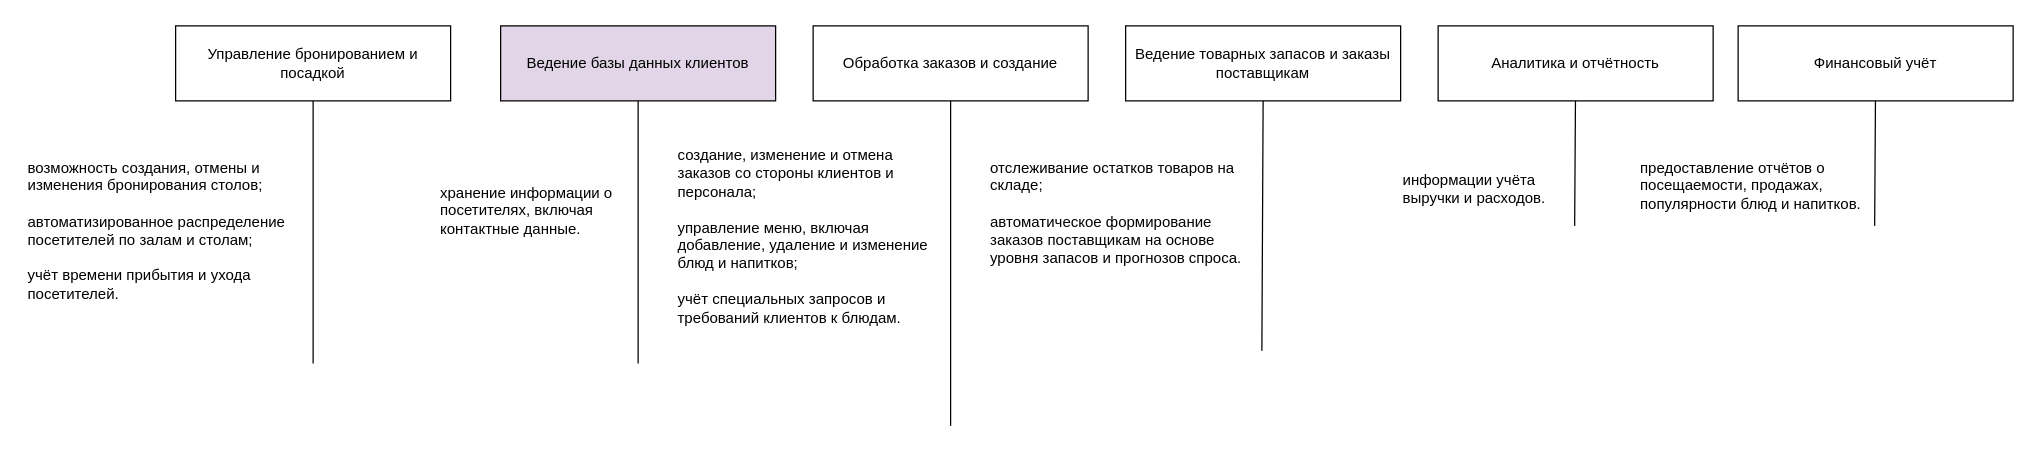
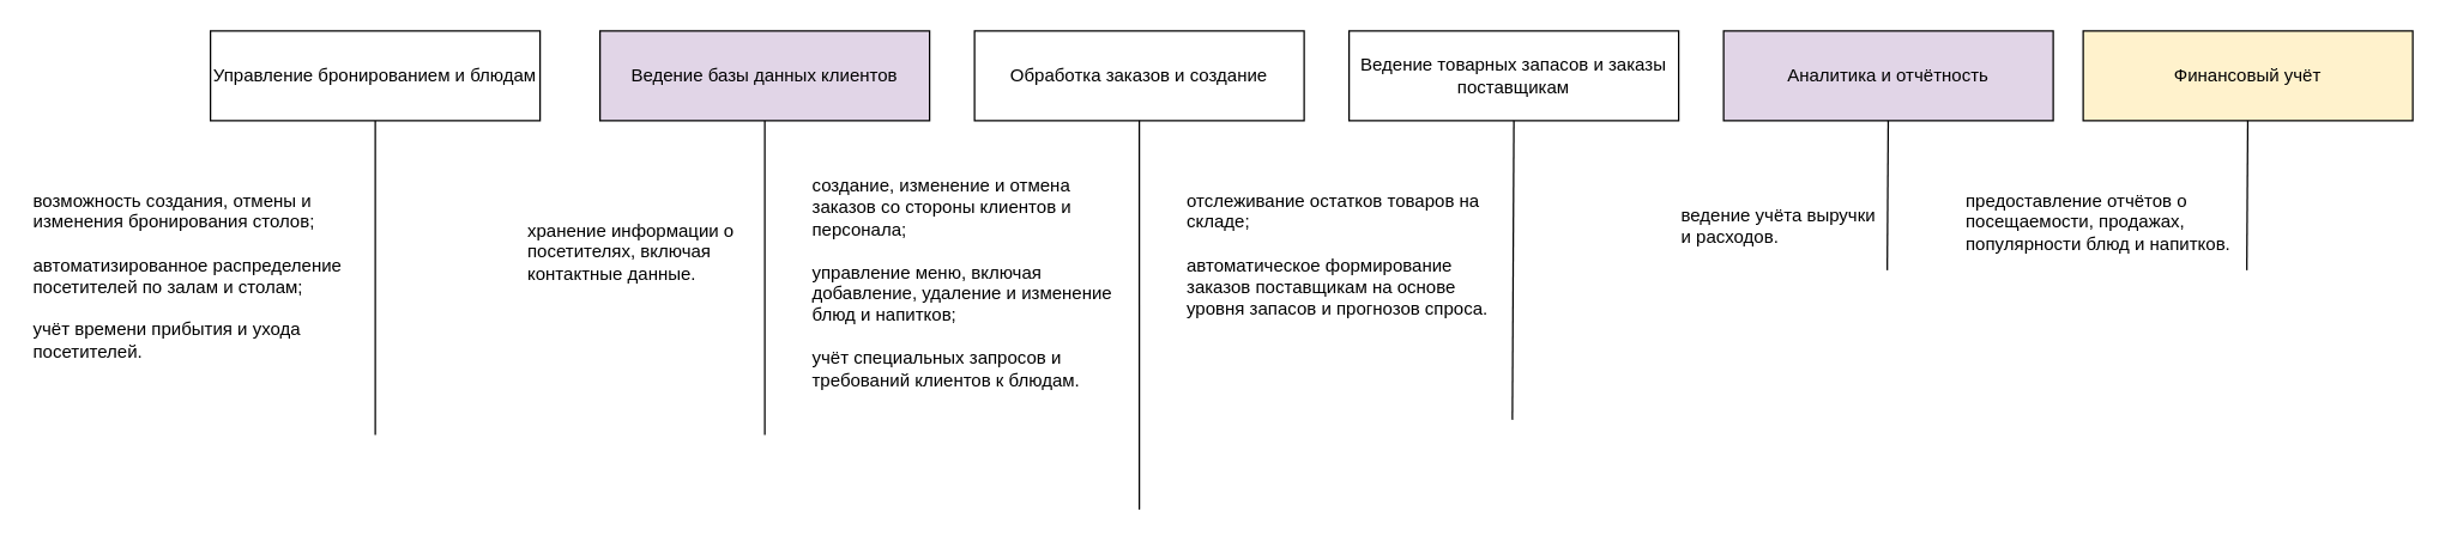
  <mxCell id="0" />
  <mxCell id="1" parent="0" />
- <mxCell id="2" value="Управление бронированием и посадкой" style="rounded=0;whiteSpace=wrap;html=1;" parent="1" vertex="1"><mxGeometry x="140" y="20" width="220" height="60" as="geometry" /></mxCell>
+ <mxCell id="2" value="Управление бронированием и блюдам" style="rounded=0;whiteSpace=wrap;html=1;" parent="1" vertex="1"><mxGeometry x="140" y="20" width="220" height="60" as="geometry" /></mxCell>
  <mxCell id="3" value="Ведение базы данных клиентов" style="rounded=0;whiteSpace=wrap;html=1;fillColor=#e1d5e7;" parent="1" vertex="1"><mxGeometry x="400" y="20" width="220" height="60" as="geometry" /></mxCell>
  <mxCell id="4" value="Обработка заказов и создание" style="rounded=0;whiteSpace=wrap;html=1;" parent="1" vertex="1"><mxGeometry x="650" y="20" width="220" height="60" as="geometry" /></mxCell>
  <mxCell id="5" value="Ведение товарных запасов и заказы поставщикам" style="rounded=0;whiteSpace=wrap;html=1;" parent="1" vertex="1"><mxGeometry x="900" y="20" width="220" height="60" as="geometry" /></mxCell>
- <mxCell id="6" value="Финансовый учёт" style="rounded=0;whiteSpace=wrap;html=1;" parent="1" vertex="1"><mxGeometry x="1390" y="20" width="220" height="60" as="geometry" /></mxCell>
- <mxCell id="7" value="Аналитика и отчётность" style="rounded=0;whiteSpace=wrap;html=1;" parent="1" vertex="1"><mxGeometry x="1150" y="20" width="220" height="60" as="geometry" /></mxCell>
+ <mxCell id="6" value="Финансовый учёт" style="rounded=0;whiteSpace=wrap;html=1;fillColor=#fff2cc;" parent="1" vertex="1"><mxGeometry x="1390" y="20" width="220" height="60" as="geometry" /></mxCell>
+ <mxCell id="7" value="Аналитика и отчётность" style="rounded=0;whiteSpace=wrap;html=1;fillColor=#e1d5e7;" parent="1" vertex="1"><mxGeometry x="1150" y="20" width="220" height="60" as="geometry" /></mxCell>
  <mxCell id="8" value="возможность создания, отмены и изменения бронирования столов;&lt;div&gt;&lt;span style=&quot;background-color: initial;&quot;&gt;&lt;br&gt;&lt;/span&gt;&lt;/div&gt;&lt;div&gt;&lt;span style=&quot;background-color: initial;&quot;&gt;автоматизированное распределение посетителей по залам и столам;&amp;nbsp;&lt;/span&gt;&lt;/div&gt;&lt;div&gt;&lt;span style=&quot;background-color: initial;&quot;&gt;&lt;br&gt;&lt;/span&gt;&lt;/div&gt;&lt;div&gt;&lt;span style=&quot;background-color: initial;&quot;&gt;учёт времени прибытия и ухода посетителей.&lt;/span&gt;&lt;/div&gt;" style="text;html=1;strokeColor=none;fillColor=none;align=left;verticalAlign=top;whiteSpace=wrap;rounded=0;" parent="1" vertex="1"><mxGeometry x="20" y="120" width="220" height="160" as="geometry" /></mxCell>
  <mxCell id="9" value="хранение информации о посетителях, включая контактные данные." style="text;html=1;strokeColor=none;fillColor=none;align=left;verticalAlign=top;whiteSpace=wrap;rounded=0;" parent="1" vertex="1"><mxGeometry x="350" y="140" width="150" height="70" as="geometry" /></mxCell>
  <mxCell id="10" value="создание, изменение и отмена заказов со стороны клиентов и персонала;&amp;nbsp;&lt;div&gt;&lt;br&gt;&lt;/div&gt;&lt;div&gt;управление меню, включая добавление, удаление и изменение блюд и напитков;&amp;nbsp;&lt;/div&gt;&lt;div&gt;&lt;br&gt;&lt;/div&gt;&lt;div&gt;учёт специальных запросов и требований клиентов к блюдам.&lt;/div&gt;" style="text;html=1;strokeColor=none;fillColor=none;align=left;verticalAlign=top;whiteSpace=wrap;rounded=0;" parent="1" vertex="1"><mxGeometry x="540" y="110" width="220" height="180" as="geometry" /></mxCell>
  <mxCell id="11" value="отслеживание остатков товаров на складе;&amp;nbsp;&lt;div&gt;&lt;br&gt;&lt;/div&gt;&lt;div&gt;автоматическое формирование заказов поставщикам на основе уровня запасов и прогнозов спроса.&lt;/div&gt;" style="text;html=1;strokeColor=none;fillColor=none;align=left;verticalAlign=top;whiteSpace=wrap;rounded=0;" parent="1" vertex="1"><mxGeometry x="790" y="120" width="220" height="110" as="geometry" /></mxCell>
- <mxCell id="12" value="информации учёта выручки и расходов." style="text;html=1;strokeColor=none;fillColor=none;align=left;verticalAlign=top;whiteSpace=wrap;rounded=0;" parent="1" vertex="1"><mxGeometry x="1120" y="130" width="140" height="40" as="geometry" /></mxCell>
+ <mxCell id="12" value="ведение учёта выручки и расходов." style="text;html=1;strokeColor=none;fillColor=none;align=left;verticalAlign=top;whiteSpace=wrap;rounded=0;" parent="1" vertex="1"><mxGeometry x="1120" y="130" width="140" height="40" as="geometry" /></mxCell>
  <mxCell id="13" value="предоставление отчётов о посещаемости, продажах, популярности блюд и напитков." style="text;html=1;strokeColor=none;fillColor=none;align=left;verticalAlign=top;whiteSpace=wrap;rounded=0;" parent="1" vertex="1"><mxGeometry x="1310" y="120" width="190" height="70" as="geometry" /></mxCell>
  <mxCell id="14" value="" style="endArrow=none;html=1;rounded=0;exitX=0.5;exitY=1;exitDx=0;exitDy=0;" parent="1" source="2" edge="1"><mxGeometry width="50" height="50" relative="1" as="geometry"><mxPoint x="390" y="220" as="sourcePoint" /><mxPoint x="250" y="290" as="targetPoint" /></mxGeometry></mxCell>
  <mxCell id="15" value="" style="endArrow=none;html=1;rounded=0;exitX=0.5;exitY=1;exitDx=0;exitDy=0;" edge="1" parent="1" source="3"><mxGeometry width="50" height="50" relative="1" as="geometry"><mxPoint x="509.38" y="80" as="sourcePoint" /><mxPoint x="510" y="290" as="targetPoint" /></mxGeometry></mxCell>
  <mxCell id="16" value="" style="endArrow=none;html=1;rounded=0;exitX=0.5;exitY=1;exitDx=0;exitDy=0;" edge="1" parent="1"><mxGeometry width="50" height="50" relative="1" as="geometry"><mxPoint x="759.99" y="80" as="sourcePoint" /><mxPoint x="760" y="340" as="targetPoint" /></mxGeometry></mxCell>
  <mxCell id="17" value="" style="endArrow=none;html=1;rounded=0;exitX=0.5;exitY=1;exitDx=0;exitDy=0;" edge="1" parent="1" source="5"><mxGeometry width="50" height="50" relative="1" as="geometry"><mxPoint x="1009.99" y="90" as="sourcePoint" /><mxPoint x="1009" y="280" as="targetPoint" /></mxGeometry></mxCell>
  <mxCell id="18" value="" style="endArrow=none;html=1;rounded=0;exitX=0.5;exitY=1;exitDx=0;exitDy=0;" edge="1" parent="1"><mxGeometry width="50" height="50" relative="1" as="geometry"><mxPoint x="1259.86" y="80" as="sourcePoint" /><mxPoint x="1259.23" y="180" as="targetPoint" /></mxGeometry></mxCell>
  <mxCell id="19" value="" style="endArrow=none;html=1;rounded=0;exitX=0.5;exitY=1;exitDx=0;exitDy=0;" edge="1" parent="1"><mxGeometry width="50" height="50" relative="1" as="geometry"><mxPoint x="1499.86" y="80" as="sourcePoint" /><mxPoint x="1499.23" y="180" as="targetPoint" /></mxGeometry></mxCell>
